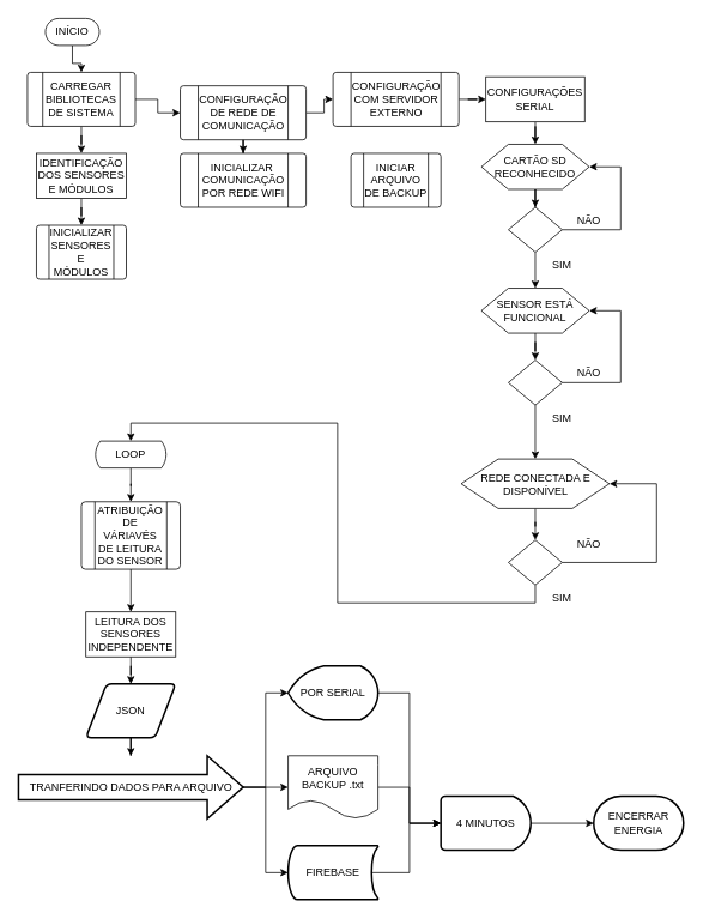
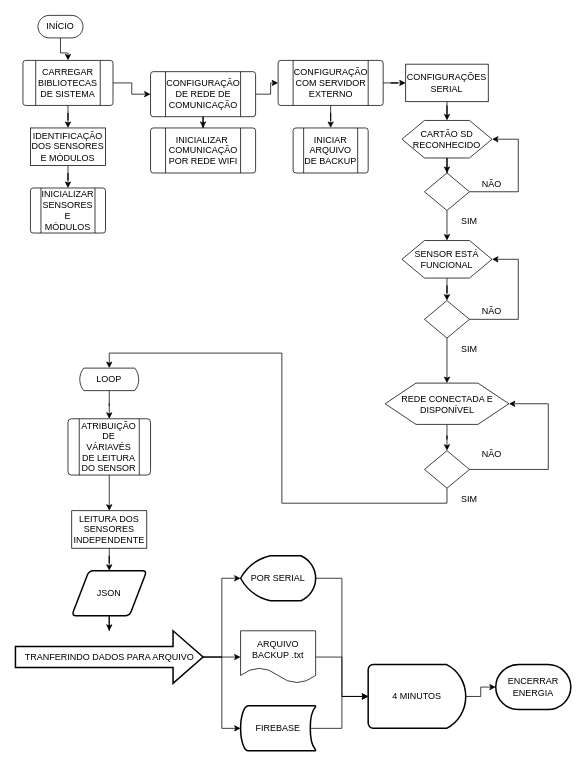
  <mxCell id="0" />
  <mxCell id="1" parent="0" />
  <mxCell id="2" value="" style="edgeStyle=orthogonalEdgeStyle;rounded=0;orthogonalLoop=1;jettySize=auto;html=1;" edge="1" parent="1" source="3" target="61"><mxGeometry relative="1" as="geometry" /></mxCell>
- <mxCell id="3" value="4 MINUTOS" style="strokeWidth=2;html=1;shape=mxgraph.flowchart.delay;whiteSpace=wrap;" vertex="1" parent="1"><mxGeometry x="490" y="885" width="100" height="60" as="geometry" /></mxCell>
+ <mxCell id="3" value="4 MINUTOS" style="strokeWidth=2;html=1;shape=mxgraph.flowchart.delay;whiteSpace=wrap;" vertex="1" parent="1"><mxGeometry x="490" y="885" width="130" height="85" as="geometry" /></mxCell>
  <mxCell id="4" style="edgeStyle=orthogonalEdgeStyle;rounded=0;orthogonalLoop=1;jettySize=auto;html=1;exitX=0.93;exitY=0.5;exitDx=0;exitDy=0;exitPerimeter=0;entryX=0;entryY=0.5;entryDx=0;entryDy=0;entryPerimeter=0;" edge="1" parent="1" source="5" target="3"><mxGeometry relative="1" as="geometry" /></mxCell>
  <mxCell id="5" value="FIREBASE" style="strokeWidth=2;html=1;shape=mxgraph.flowchart.stored_data;whiteSpace=wrap;" vertex="1" parent="1"><mxGeometry x="320" y="940" width="100" height="60" as="geometry" /></mxCell>
  <mxCell id="6" value="" style="edgeStyle=orthogonalEdgeStyle;rounded=0;orthogonalLoop=1;jettySize=auto;html=1;" edge="1" parent="1" source="7" target="54"><mxGeometry relative="1" as="geometry" /></mxCell>
  <mxCell id="7" value="JSON" style="shape=parallelogram;html=1;strokeWidth=2;perimeter=parallelogramPerimeter;whiteSpace=wrap;rounded=1;arcSize=12;size=0.23;" vertex="1" parent="1"><mxGeometry x="95" y="760" width="100" height="60" as="geometry" /></mxCell>
  <mxCell id="8" value="" style="edgeStyle=orthogonalEdgeStyle;rounded=0;orthogonalLoop=1;jettySize=auto;html=1;" edge="1" parent="1" source="9" target="20"><mxGeometry relative="1" as="geometry" /></mxCell>
  <mxCell id="9" value="INÍCIO" style="html=1;dashed=0;whiteSpace=wrap;shape=mxgraph.dfd.start" vertex="1" parent="1"><mxGeometry x="50" y="20" width="60" height="30" as="geometry" /></mxCell>
  <mxCell id="10" style="edgeStyle=orthogonalEdgeStyle;rounded=0;orthogonalLoop=1;jettySize=auto;html=1;exitX=1;exitY=0.5;exitDx=0;exitDy=0;" edge="1" parent="1" source="11" target="3"><mxGeometry relative="1" as="geometry" /></mxCell>
  <mxCell id="11" value="ARQUIVO BACKUP .txt" style="shape=document;whiteSpace=wrap;html=1;boundedLbl=1;dashed=0;flipH=1;" vertex="1" parent="1"><mxGeometry x="320" y="840" width="100" height="70" as="geometry" /></mxCell>
  <mxCell id="12" style="edgeStyle=orthogonalEdgeStyle;rounded=0;orthogonalLoop=1;jettySize=auto;html=1;entryX=1;entryY=0.5;entryDx=0;entryDy=0;exitX=1;exitY=0.5;exitDx=0;exitDy=0;" edge="1" parent="1" source="14" target="32"><mxGeometry relative="1" as="geometry"><Array as="points"><mxPoint x="690" y="255" /><mxPoint x="690" y="185" /></Array></mxGeometry></mxCell>
  <mxCell id="13" value="" style="edgeStyle=orthogonalEdgeStyle;rounded=0;orthogonalLoop=1;jettySize=auto;html=1;" edge="1" parent="1" source="14" target="34"><mxGeometry relative="1" as="geometry" /></mxCell>
  <mxCell id="14" value="" style="shape=rhombus;html=1;dashed=0;whiteSpace=wrap;perimeter=rhombusPerimeter;" vertex="1" parent="1"><mxGeometry x="565" y="230" width="60" height="50" as="geometry" /></mxCell>
  <mxCell id="15" value="" style="edgeStyle=orthogonalEdgeStyle;rounded=0;orthogonalLoop=1;jettySize=auto;html=1;" edge="1" parent="1" source="17" target="23"><mxGeometry relative="1" as="geometry" /></mxCell>
  <mxCell id="16" value="" style="edgeStyle=orthogonalEdgeStyle;rounded=0;orthogonalLoop=1;jettySize=auto;html=1;" edge="1" parent="1" source="17" target="27"><mxGeometry relative="1" as="geometry" /></mxCell>
  <mxCell id="17" value="CONFIGURAÇÃO DE REDE DE COMUNICAÇÃO" style="verticalLabelPosition=middle;verticalAlign=middle;html=1;shape=process;whiteSpace=wrap;rounded=1;size=0.14;arcSize=6;labelPosition=center;align=center;" vertex="1" parent="1"><mxGeometry x="200" y="95" width="140" height="60" as="geometry" /></mxCell>
  <mxCell id="18" value="" style="edgeStyle=orthogonalEdgeStyle;rounded=0;orthogonalLoop=1;jettySize=auto;html=1;" edge="1" parent="1" source="20" target="17"><mxGeometry relative="1" as="geometry" /></mxCell>
  <mxCell id="19" value="" style="edgeStyle=orthogonalEdgeStyle;rounded=0;orthogonalLoop=1;jettySize=auto;html=1;" edge="1" parent="1" source="20" target="25"><mxGeometry relative="1" as="geometry" /></mxCell>
  <mxCell id="20" value="CARREGAR BIBLIOTECAS DE SISTEMA" style="verticalLabelPosition=middle;verticalAlign=middle;html=1;shape=process;whiteSpace=wrap;rounded=1;size=0.14;arcSize=6;labelPosition=center;align=center;" vertex="1" parent="1"><mxGeometry y="80" width="120" height="60" as="geometry" x="30" /></mxCell>
+ <mxCell id="21" value="" style="edgeStyle=orthogonalEdgeStyle;rounded=0;orthogonalLoop=1;jettySize=auto;html=1;" edge="1" parent="1" source="23" target="28"><mxGeometry relative="1" as="geometry" /></mxCell>
  <mxCell id="22" value="" style="edgeStyle=orthogonalEdgeStyle;rounded=0;orthogonalLoop=1;jettySize=auto;html=1;" edge="1" parent="1" source="23" target="30"><mxGeometry relative="1" as="geometry" /></mxCell>
  <mxCell id="23" value="CONFIGURAÇÃO COM SERVIDOR EXTERNO" style="verticalLabelPosition=middle;verticalAlign=middle;html=1;shape=process;whiteSpace=wrap;rounded=1;size=0.14;arcSize=6;labelPosition=center;align=center;" vertex="1" parent="1"><mxGeometry x="370" y="80" width="140" height="60" as="geometry" /></mxCell>
  <mxCell id="24" value="" style="edgeStyle=orthogonalEdgeStyle;rounded=0;orthogonalLoop=1;jettySize=auto;html=1;" edge="1" parent="1" source="25" target="26"><mxGeometry relative="1" as="geometry" /></mxCell>
  <mxCell id="25" value="IDENTIFICAÇÃO DOS SENSORES E MÓDULOS" style="html=1;dashed=0;whiteSpace=wrap;" vertex="1" parent="1"><mxGeometry x="40" y="170" width="100" height="50" as="geometry" /></mxCell>
  <mxCell id="26" value="INICIALIZAR SENSORES E MÓDULOS" style="verticalLabelPosition=middle;verticalAlign=middle;html=1;shape=process;whiteSpace=wrap;rounded=1;size=0.14;arcSize=6;labelPosition=center;align=center;" vertex="1" parent="1"><mxGeometry x="40" y="250" width="100" height="60" as="geometry" /></mxCell>
  <mxCell id="27" value="INICIALIZAR&amp;nbsp; COMUNICAÇÃO POR REDE WIFI" style="verticalLabelPosition=middle;verticalAlign=middle;html=1;shape=process;whiteSpace=wrap;rounded=1;size=0.14;arcSize=6;labelPosition=center;align=center;" vertex="1" parent="1"><mxGeometry x="200" y="170" width="140" height="60" as="geometry" /></mxCell>
  <mxCell id="28" value="INICIAR ARQUIVO DE BACKUP" style="verticalLabelPosition=middle;verticalAlign=middle;html=1;shape=process;whiteSpace=wrap;rounded=1;size=0.14;arcSize=6;labelPosition=center;align=center;" vertex="1" parent="1"><mxGeometry x="390" y="170" width="100" height="60" as="geometry" /></mxCell>
  <mxCell id="29" value="" style="edgeStyle=orthogonalEdgeStyle;rounded=0;orthogonalLoop=1;jettySize=auto;html=1;" edge="1" parent="1" source="30" target="32"><mxGeometry relative="1" as="geometry" /></mxCell>
  <mxCell id="30" value="CONFIGURAÇÕES SERIAL" style="html=1;dashed=0;whiteSpace=wrap;" vertex="1" parent="1"><mxGeometry x="540" y="85" width="110" height="50" as="geometry" /></mxCell>
  <mxCell id="31" value="" style="edgeStyle=orthogonalEdgeStyle;rounded=0;orthogonalLoop=1;jettySize=auto;html=1;" edge="1" parent="1" source="32" target="14"><mxGeometry relative="1" as="geometry" /></mxCell>
  <mxCell id="32" value="CARTÃO SD RECONHECIDO" style="shape=hexagon;perimeter=hexagonPerimeter2;whiteSpace=wrap;html=1;size=0.25" vertex="1" parent="1"><mxGeometry x="535" y="160" width="120" height="50" as="geometry" /></mxCell>
  <mxCell id="33" value="" style="edgeStyle=orthogonalEdgeStyle;rounded=0;orthogonalLoop=1;jettySize=auto;html=1;" edge="1" parent="1" source="34" target="42"><mxGeometry relative="1" as="geometry" /></mxCell>
  <mxCell id="34" value="SENSOR ESTÁ FUNCIONAL" style="shape=hexagon;perimeter=hexagonPerimeter2;whiteSpace=wrap;html=1;size=0.25" vertex="1" parent="1"><mxGeometry x="535" y="320" width="120" height="50" as="geometry" /></mxCell>
  <mxCell id="35" style="edgeStyle=orthogonalEdgeStyle;rounded=0;orthogonalLoop=1;jettySize=auto;html=1;entryX=1;entryY=0.5;entryDx=0;entryDy=0;exitX=1;exitY=0.5;exitDx=0;exitDy=0;" edge="1" parent="1" source="37" target="39"><mxGeometry relative="1" as="geometry"><Array as="points"><mxPoint x="730" y="625" /><mxPoint x="730" y="538" /></Array></mxGeometry></mxCell>
  <mxCell id="36" style="edgeStyle=orthogonalEdgeStyle;rounded=0;orthogonalLoop=1;jettySize=auto;html=1;exitX=0.5;exitY=1;exitDx=0;exitDy=0;entryX=0.5;entryY=0;entryDx=0;entryDy=0;entryPerimeter=0;" edge="1" parent="1" source="37" target="50"><mxGeometry relative="1" as="geometry" /></mxCell>
  <mxCell id="37" value="" style="shape=rhombus;html=1;dashed=0;whiteSpace=wrap;perimeter=rhombusPerimeter;" vertex="1" parent="1"><mxGeometry x="565" y="600" width="60" height="50" as="geometry" /></mxCell>
  <mxCell id="38" value="" style="edgeStyle=orthogonalEdgeStyle;rounded=0;orthogonalLoop=1;jettySize=auto;html=1;" edge="1" parent="1" source="39" target="37"><mxGeometry relative="1" as="geometry" /></mxCell>
  <mxCell id="39" value="REDE CONECTADA E DISPONÍVEL" style="shape=hexagon;perimeter=hexagonPerimeter2;whiteSpace=wrap;html=1;size=0.25;" vertex="1" parent="1"><mxGeometry x="512.5" y="510" width="165" height="55" as="geometry" /></mxCell>
  <mxCell id="40" value="" style="edgeStyle=orthogonalEdgeStyle;rounded=0;orthogonalLoop=1;jettySize=auto;html=1;" edge="1" parent="1" source="42" target="39"><mxGeometry relative="1" as="geometry" /></mxCell>
  <mxCell id="41" style="edgeStyle=orthogonalEdgeStyle;rounded=0;orthogonalLoop=1;jettySize=auto;html=1;exitX=1;exitY=0.5;exitDx=0;exitDy=0;entryX=1;entryY=0.5;entryDx=0;entryDy=0;" edge="1" parent="1" source="42" target="34"><mxGeometry relative="1" as="geometry"><Array as="points"><mxPoint x="690" y="425" /><mxPoint x="690" y="345" /></Array></mxGeometry></mxCell>
  <mxCell id="42" value="" style="shape=rhombus;html=1;dashed=0;whiteSpace=wrap;perimeter=rhombusPerimeter;" vertex="1" parent="1"><mxGeometry x="565" y="400" width="60" height="50" as="geometry" /></mxCell>
  <mxCell id="43" value="NÃO" style="text;html=1;strokeColor=none;fillColor=none;align=center;verticalAlign=middle;whiteSpace=wrap;rounded=0;" vertex="1" parent="1"><mxGeometry x="625" y="230" width="60" height="30" as="geometry" /></mxCell>
  <mxCell id="44" value="SIM" style="text;html=1;strokeColor=none;fillColor=none;align=center;verticalAlign=middle;whiteSpace=wrap;rounded=0;" vertex="1" parent="1"><mxGeometry x="595" y="280" width="60" height="30" as="geometry" /></mxCell>
  <mxCell id="45" value="NÃO" style="text;html=1;strokeColor=none;fillColor=none;align=center;verticalAlign=middle;whiteSpace=wrap;rounded=0;" vertex="1" parent="1"><mxGeometry x="625" y="400" width="60" height="30" as="geometry" /></mxCell>
  <mxCell id="46" value="SIM" style="text;html=1;strokeColor=none;fillColor=none;align=center;verticalAlign=middle;whiteSpace=wrap;rounded=0;" vertex="1" parent="1"><mxGeometry x="595" y="450" width="60" height="30" as="geometry" /></mxCell>
  <mxCell id="47" value="NÃO" style="text;html=1;strokeColor=none;fillColor=none;align=center;verticalAlign=middle;whiteSpace=wrap;rounded=0;" vertex="1" parent="1"><mxGeometry x="625" y="590" width="60" height="30" as="geometry" /></mxCell>
  <mxCell id="48" value="SIM" style="text;html=1;strokeColor=none;fillColor=none;align=center;verticalAlign=middle;whiteSpace=wrap;rounded=0;" vertex="1" parent="1"><mxGeometry x="595" y="650" width="60" height="30" as="geometry" /></mxCell>
  <mxCell id="49" value="" style="edgeStyle=orthogonalEdgeStyle;rounded=0;orthogonalLoop=1;jettySize=auto;html=1;" edge="1" parent="1" source="50" target="58"><mxGeometry relative="1" as="geometry" /></mxCell>
  <mxCell id="50" value="LOOP" style="html=1;dashed=0;whiteSpace=wrap;shape=mxgraph.dfd.loop" vertex="1" parent="1"><mxGeometry x="105" y="490" width="80" height="30" as="geometry" /></mxCell>
  <mxCell id="51" style="edgeStyle=orthogonalEdgeStyle;rounded=0;orthogonalLoop=1;jettySize=auto;html=1;exitX=1;exitY=0.5;exitDx=0;exitDy=0;exitPerimeter=0;entryX=0;entryY=0.5;entryDx=0;entryDy=0;" edge="1" parent="1" source="54" target="11"><mxGeometry relative="1" as="geometry" /></mxCell>
  <mxCell id="52" style="edgeStyle=orthogonalEdgeStyle;rounded=0;orthogonalLoop=1;jettySize=auto;html=1;exitX=1;exitY=0.5;exitDx=0;exitDy=0;exitPerimeter=0;entryX=0;entryY=0.5;entryDx=0;entryDy=0;entryPerimeter=0;" edge="1" parent="1" source="54" target="56"><mxGeometry relative="1" as="geometry" /></mxCell>
  <mxCell id="53" style="edgeStyle=orthogonalEdgeStyle;rounded=0;orthogonalLoop=1;jettySize=auto;html=1;exitX=1;exitY=0.5;exitDx=0;exitDy=0;exitPerimeter=0;entryX=0;entryY=0.5;entryDx=0;entryDy=0;entryPerimeter=0;" edge="1" parent="1" source="54" target="5"><mxGeometry relative="1" as="geometry" /></mxCell>
  <mxCell id="54" value="TRANFERINDO DADOS PARA ARQUIVO" style="verticalLabelPosition=middle;verticalAlign=middle;html=1;strokeWidth=2;shape=mxgraph.arrows2.arrow;dy=0.6;dx=40;notch=0;rotation=0;labelPosition=center;align=center;" vertex="1" parent="1"><mxGeometry x="20" y="840" width="250" height="70" as="geometry" /></mxCell>
  <mxCell id="55" style="edgeStyle=orthogonalEdgeStyle;rounded=0;orthogonalLoop=1;jettySize=auto;html=1;exitX=1;exitY=0.5;exitDx=0;exitDy=0;exitPerimeter=0;entryX=0;entryY=0.5;entryDx=0;entryDy=0;entryPerimeter=0;" edge="1" parent="1" source="56" target="3"><mxGeometry relative="1" as="geometry" /></mxCell>
  <mxCell id="56" value="POR SERIAL" style="strokeWidth=2;html=1;shape=mxgraph.flowchart.display;whiteSpace=wrap;" vertex="1" parent="1"><mxGeometry x="320" y="740" width="100" height="60" as="geometry" /></mxCell>
  <mxCell id="57" value="" style="edgeStyle=orthogonalEdgeStyle;rounded=0;orthogonalLoop=1;jettySize=auto;html=1;" edge="1" parent="1" source="58" target="60"><mxGeometry relative="1" as="geometry" /></mxCell>
  <mxCell id="58" value="ATRIBUIÇÃO DE VÁRIAVÉS DE LEITURA DO SENSOR" style="verticalLabelPosition=middle;verticalAlign=middle;html=1;shape=process;whiteSpace=wrap;rounded=1;size=0.14;arcSize=6;labelPosition=center;align=center;" vertex="1" parent="1"><mxGeometry x="90" y="557.5" width="110" height="75" as="geometry" /></mxCell>
  <mxCell id="59" value="" style="edgeStyle=orthogonalEdgeStyle;rounded=0;orthogonalLoop=1;jettySize=auto;html=1;" edge="1" parent="1" source="60" target="7"><mxGeometry relative="1" as="geometry" /></mxCell>
  <mxCell id="60" value="LEITURA DOS SENSORES INDEPENDENTE" style="html=1;dashed=0;whiteSpace=wrap;" vertex="1" parent="1"><mxGeometry x="95" y="680" width="100" height="50" as="geometry" /></mxCell>
  <mxCell id="61" value="ENCERRAR ENERGIA" style="strokeWidth=2;html=1;shape=mxgraph.flowchart.terminator;whiteSpace=wrap;" vertex="1" parent="1"><mxGeometry x="660" y="885" width="100" height="60" as="geometry" /></mxCell>
